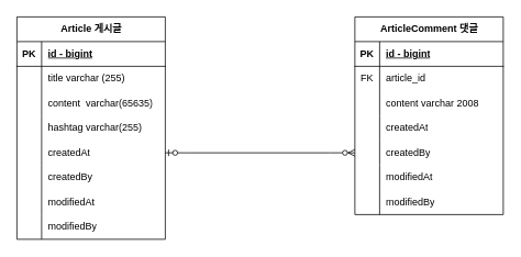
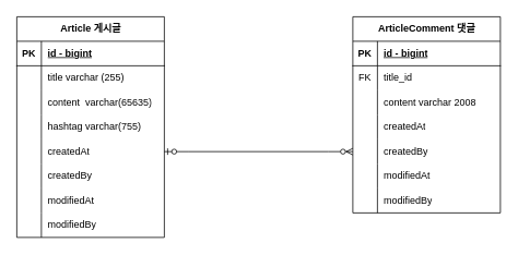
  <mxCell id="0" />
  <mxCell id="1" parent="0" />
  <mxCell id="2" value="ArticleComment 댓글" style="shape=table;startSize=30;container=1;collapsible=1;childLayout=tableLayout;fixedRows=1;rowLines=0;fontStyle=1;align=center;resizeLast=1;html=1;" vertex="1" parent="1"><mxGeometry x="430" y="20" width="180" height="240.0" as="geometry" /></mxCell>
  <mxCell id="3" value="" style="shape=tableRow;horizontal=0;startSize=0;swimlaneHead=0;swimlaneBody=0;fillColor=none;collapsible=0;dropTarget=0;points=[[0,0.5],[1,0.5]];portConstraint=eastwest;top=0;left=0;right=0;bottom=1;" vertex="1" parent="2"><mxGeometry y="30" width="180" height="30" as="geometry" /></mxCell>
  <mxCell id="4" value="PK" style="shape=partialRectangle;connectable=0;fillColor=none;top=0;left=0;bottom=0;right=0;fontStyle=1;overflow=hidden;whiteSpace=wrap;html=1;" vertex="1" parent="3"><mxGeometry width="30" height="30" as="geometry"><mxRectangle width="30" height="30" as="alternateBounds" /></mxGeometry></mxCell>
  <mxCell id="5" value="id - bigint" style="shape=partialRectangle;connectable=0;fillColor=none;top=0;left=0;bottom=0;right=0;align=left;spacingLeft=6;fontStyle=5;overflow=hidden;whiteSpace=wrap;html=1;" vertex="1" parent="3"><mxGeometry x="30" width="150" height="30" as="geometry"><mxRectangle width="150" height="30" as="alternateBounds" /></mxGeometry></mxCell>
  <mxCell id="6" value="" style="shape=tableRow;horizontal=0;startSize=0;swimlaneHead=0;swimlaneBody=0;fillColor=none;collapsible=0;dropTarget=0;points=[[0,0.5],[1,0.5]];portConstraint=eastwest;top=0;left=0;right=0;bottom=0;" vertex="1" parent="2"><mxGeometry y="60" width="180" height="30" as="geometry" /></mxCell>
  <mxCell id="7" value="FK" style="shape=partialRectangle;connectable=0;fillColor=none;top=0;left=0;bottom=0;right=0;editable=1;overflow=hidden;whiteSpace=wrap;html=1;" vertex="1" parent="6"><mxGeometry width="30" height="30" as="geometry"><mxRectangle width="30" height="30" as="alternateBounds" /></mxGeometry></mxCell>
- <mxCell id="8" value="article_id" style="shape=partialRectangle;connectable=0;fillColor=none;top=0;left=0;bottom=0;right=0;align=left;spacingLeft=6;overflow=hidden;whiteSpace=wrap;html=1;" vertex="1" parent="6"><mxGeometry x="30" width="150" height="30" as="geometry"><mxRectangle width="150" height="30" as="alternateBounds" /></mxGeometry></mxCell>
+ <mxCell id="8" value="title_id" style="shape=partialRectangle;connectable=0;fillColor=none;top=0;left=0;bottom=0;right=0;align=left;spacingLeft=6;overflow=hidden;whiteSpace=wrap;html=1;" vertex="1" parent="6"><mxGeometry x="30" width="150" height="30" as="geometry"><mxRectangle width="150" height="30" as="alternateBounds" /></mxGeometry></mxCell>
  <mxCell id="9" value="" style="shape=tableRow;horizontal=0;startSize=0;swimlaneHead=0;swimlaneBody=0;fillColor=none;collapsible=0;dropTarget=0;points=[[0,0.5],[1,0.5]];portConstraint=eastwest;top=0;left=0;right=0;bottom=0;" vertex="1" parent="2"><mxGeometry y="90" width="180" height="30" as="geometry" /></mxCell>
  <mxCell id="10" value="" style="shape=partialRectangle;connectable=0;fillColor=none;top=0;left=0;bottom=0;right=0;editable=1;overflow=hidden;whiteSpace=wrap;html=1;" vertex="1" parent="9"><mxGeometry width="30" height="30" as="geometry"><mxRectangle width="30" height="30" as="alternateBounds" /></mxGeometry></mxCell>
  <mxCell id="11" value="content varchar 2008" style="shape=partialRectangle;connectable=0;fillColor=none;top=0;left=0;bottom=0;right=0;align=left;spacingLeft=6;overflow=hidden;whiteSpace=wrap;html=1;" vertex="1" parent="9"><mxGeometry x="30" width="150" height="30" as="geometry"><mxRectangle width="150" height="30" as="alternateBounds" /></mxGeometry></mxCell>
  <mxCell id="12" value="" style="shape=tableRow;horizontal=0;startSize=0;swimlaneHead=0;swimlaneBody=0;fillColor=none;collapsible=0;dropTarget=0;points=[[0,0.5],[1,0.5]];portConstraint=eastwest;top=0;left=0;right=0;bottom=0;" vertex="1" parent="2"><mxGeometry y="120" width="180" height="30" as="geometry" /></mxCell>
  <mxCell id="13" value="" style="shape=partialRectangle;connectable=0;fillColor=none;top=0;left=0;bottom=0;right=0;editable=1;overflow=hidden;whiteSpace=wrap;html=1;" vertex="1" parent="12"><mxGeometry width="30" height="30" as="geometry"><mxRectangle width="30" height="30" as="alternateBounds" /></mxGeometry></mxCell>
  <mxCell id="14" value="createdAt" style="shape=partialRectangle;connectable=0;fillColor=none;top=0;left=0;bottom=0;right=0;align=left;spacingLeft=6;overflow=hidden;whiteSpace=wrap;html=1;" vertex="1" parent="12"><mxGeometry x="30" width="150" height="30" as="geometry"><mxRectangle width="150" height="30" as="alternateBounds" /></mxGeometry></mxCell>
  <mxCell id="15" value="" style="shape=tableRow;horizontal=0;startSize=0;swimlaneHead=0;swimlaneBody=0;fillColor=none;collapsible=0;dropTarget=0;points=[[0,0.5],[1,0.5]];portConstraint=eastwest;top=0;left=0;right=0;bottom=0;" vertex="1" parent="2"><mxGeometry y="150" width="180" height="30" as="geometry" /></mxCell>
  <mxCell id="16" value="" style="shape=partialRectangle;connectable=0;fillColor=none;top=0;left=0;bottom=0;right=0;editable=1;overflow=hidden;whiteSpace=wrap;html=1;" vertex="1" parent="15"><mxGeometry width="30" height="30" as="geometry"><mxRectangle width="30" height="30" as="alternateBounds" /></mxGeometry></mxCell>
  <mxCell id="17" value="createdBy" style="shape=partialRectangle;connectable=0;fillColor=none;top=0;left=0;bottom=0;right=0;align=left;spacingLeft=6;overflow=hidden;whiteSpace=wrap;html=1;" vertex="1" parent="15"><mxGeometry x="30" width="150" height="30" as="geometry"><mxRectangle width="150" height="30" as="alternateBounds" /></mxGeometry></mxCell>
  <mxCell id="18" value="" style="shape=tableRow;horizontal=0;startSize=0;swimlaneHead=0;swimlaneBody=0;fillColor=none;collapsible=0;dropTarget=0;points=[[0,0.5],[1,0.5]];portConstraint=eastwest;top=0;left=0;right=0;bottom=0;" vertex="1" parent="2"><mxGeometry y="180" width="180" height="30" as="geometry" /></mxCell>
  <mxCell id="19" value="" style="shape=partialRectangle;connectable=0;fillColor=none;top=0;left=0;bottom=0;right=0;editable=1;overflow=hidden;whiteSpace=wrap;html=1;" vertex="1" parent="18"><mxGeometry width="30" height="30" as="geometry"><mxRectangle width="30" height="30" as="alternateBounds" /></mxGeometry></mxCell>
  <mxCell id="20" value="modifiedAt" style="shape=partialRectangle;connectable=0;fillColor=none;top=0;left=0;bottom=0;right=0;align=left;spacingLeft=6;overflow=hidden;whiteSpace=wrap;html=1;" vertex="1" parent="18"><mxGeometry x="30" width="150" height="30" as="geometry"><mxRectangle width="150" height="30" as="alternateBounds" /></mxGeometry></mxCell>
  <mxCell id="21" value="" style="shape=tableRow;horizontal=0;startSize=0;swimlaneHead=0;swimlaneBody=0;fillColor=none;collapsible=0;dropTarget=0;points=[[0,0.5],[1,0.5]];portConstraint=eastwest;top=0;left=0;right=0;bottom=0;" vertex="1" parent="2"><mxGeometry y="210" width="180" height="30" as="geometry" /></mxCell>
  <mxCell id="22" value="" style="shape=partialRectangle;connectable=0;fillColor=none;top=0;left=0;bottom=0;right=0;editable=1;overflow=hidden;whiteSpace=wrap;html=1;" vertex="1" parent="21"><mxGeometry width="30" height="30" as="geometry"><mxRectangle width="30" height="30" as="alternateBounds" /></mxGeometry></mxCell>
  <mxCell id="23" value="modifiedBy" style="shape=partialRectangle;connectable=0;fillColor=none;top=0;left=0;bottom=0;right=0;align=left;spacingLeft=6;overflow=hidden;whiteSpace=wrap;html=1;" vertex="1" parent="21"><mxGeometry x="30" width="150" height="30" as="geometry"><mxRectangle width="150" height="30" as="alternateBounds" /></mxGeometry></mxCell>
  <mxCell id="24" value="Article 게시글" style="shape=table;startSize=30;container=1;collapsible=1;childLayout=tableLayout;fixedRows=1;rowLines=0;fontStyle=1;align=center;resizeLast=1;html=1;" vertex="1" parent="1"><mxGeometry x="20" y="20" width="180" height="270" as="geometry" /></mxCell>
  <mxCell id="25" value="" style="shape=tableRow;horizontal=0;startSize=0;swimlaneHead=0;swimlaneBody=0;fillColor=none;collapsible=0;dropTarget=0;points=[[0,0.5],[1,0.5]];portConstraint=eastwest;top=0;left=0;right=0;bottom=1;" vertex="1" parent="24"><mxGeometry y="30" width="180" height="30" as="geometry" /></mxCell>
  <mxCell id="26" value="PK" style="shape=partialRectangle;connectable=0;fillColor=none;top=0;left=0;bottom=0;right=0;fontStyle=1;overflow=hidden;whiteSpace=wrap;html=1;" vertex="1" parent="25"><mxGeometry width="30" height="30" as="geometry"><mxRectangle width="30" height="30" as="alternateBounds" /></mxGeometry></mxCell>
  <mxCell id="27" value="id - bigint" style="shape=partialRectangle;connectable=0;fillColor=none;top=0;left=0;bottom=0;right=0;align=left;spacingLeft=6;fontStyle=5;overflow=hidden;whiteSpace=wrap;html=1;" vertex="1" parent="25"><mxGeometry x="30" width="150" height="30" as="geometry"><mxRectangle width="150" height="30" as="alternateBounds" /></mxGeometry></mxCell>
  <mxCell id="28" value="" style="shape=tableRow;horizontal=0;startSize=0;swimlaneHead=0;swimlaneBody=0;fillColor=none;collapsible=0;dropTarget=0;points=[[0,0.5],[1,0.5]];portConstraint=eastwest;top=0;left=0;right=0;bottom=0;" vertex="1" parent="24"><mxGeometry y="60" width="180" height="30" as="geometry" /></mxCell>
  <mxCell id="29" value="" style="shape=partialRectangle;connectable=0;fillColor=none;top=0;left=0;bottom=0;right=0;editable=1;overflow=hidden;whiteSpace=wrap;html=1;" vertex="1" parent="28"><mxGeometry width="30" height="30" as="geometry"><mxRectangle width="30" height="30" as="alternateBounds" /></mxGeometry></mxCell>
  <mxCell id="30" value="title varchar (255)" style="shape=partialRectangle;connectable=0;fillColor=none;top=0;left=0;bottom=0;right=0;align=left;spacingLeft=6;overflow=hidden;whiteSpace=wrap;html=1;" vertex="1" parent="28"><mxGeometry x="30" width="150" height="30" as="geometry"><mxRectangle width="150" height="30" as="alternateBounds" /></mxGeometry></mxCell>
  <mxCell id="31" value="" style="shape=tableRow;horizontal=0;startSize=0;swimlaneHead=0;swimlaneBody=0;fillColor=none;collapsible=0;dropTarget=0;points=[[0,0.5],[1,0.5]];portConstraint=eastwest;top=0;left=0;right=0;bottom=0;" vertex="1" parent="24"><mxGeometry y="90" width="180" height="30" as="geometry" /></mxCell>
  <mxCell id="32" value="" style="shape=partialRectangle;connectable=0;fillColor=none;top=0;left=0;bottom=0;right=0;editable=1;overflow=hidden;whiteSpace=wrap;html=1;" vertex="1" parent="31"><mxGeometry width="30" height="30" as="geometry"><mxRectangle width="30" height="30" as="alternateBounds" /></mxGeometry></mxCell>
  <mxCell id="33" value="content&amp;nbsp; varchar(65635)" style="shape=partialRectangle;connectable=0;fillColor=none;top=0;left=0;bottom=0;right=0;align=left;spacingLeft=6;overflow=hidden;whiteSpace=wrap;html=1;" vertex="1" parent="31"><mxGeometry x="30" width="150" height="30" as="geometry"><mxRectangle width="150" height="30" as="alternateBounds" /></mxGeometry></mxCell>
  <mxCell id="34" value="" style="shape=tableRow;horizontal=0;startSize=0;swimlaneHead=0;swimlaneBody=0;fillColor=none;collapsible=0;dropTarget=0;points=[[0,0.5],[1,0.5]];portConstraint=eastwest;top=0;left=0;right=0;bottom=0;" vertex="1" parent="24"><mxGeometry y="120" width="180" height="30" as="geometry" /></mxCell>
  <mxCell id="35" value="" style="shape=partialRectangle;connectable=0;fillColor=none;top=0;left=0;bottom=0;right=0;editable=1;overflow=hidden;whiteSpace=wrap;html=1;" vertex="1" parent="34"><mxGeometry width="30" height="30" as="geometry"><mxRectangle width="30" height="30" as="alternateBounds" /></mxGeometry></mxCell>
- <mxCell id="36" value="hashtag varchar(255)" style="shape=partialRectangle;connectable=0;fillColor=none;top=0;left=0;bottom=0;right=0;align=left;spacingLeft=6;overflow=hidden;whiteSpace=wrap;html=1;" vertex="1" parent="34"><mxGeometry x="30" width="150" height="30" as="geometry"><mxRectangle width="150" height="30" as="alternateBounds" /></mxGeometry></mxCell>
+ <mxCell id="36" value="hashtag varchar(755)" style="shape=partialRectangle;connectable=0;fillColor=none;top=0;left=0;bottom=0;right=0;align=left;spacingLeft=6;overflow=hidden;whiteSpace=wrap;html=1;" vertex="1" parent="34"><mxGeometry x="30" width="150" height="30" as="geometry"><mxRectangle width="150" height="30" as="alternateBounds" /></mxGeometry></mxCell>
  <mxCell id="37" value="" style="shape=tableRow;horizontal=0;startSize=0;swimlaneHead=0;swimlaneBody=0;fillColor=none;collapsible=0;dropTarget=0;points=[[0,0.5],[1,0.5]];portConstraint=eastwest;top=0;left=0;right=0;bottom=0;" vertex="1" parent="24"><mxGeometry y="150" width="180" height="30" as="geometry" /></mxCell>
  <mxCell id="38" value="" style="shape=partialRectangle;connectable=0;fillColor=none;top=0;left=0;bottom=0;right=0;editable=1;overflow=hidden;whiteSpace=wrap;html=1;" vertex="1" parent="37"><mxGeometry width="30" height="30" as="geometry"><mxRectangle width="30" height="30" as="alternateBounds" /></mxGeometry></mxCell>
  <mxCell id="39" value="createdAt" style="shape=partialRectangle;connectable=0;fillColor=none;top=0;left=0;bottom=0;right=0;align=left;spacingLeft=6;overflow=hidden;whiteSpace=wrap;html=1;" vertex="1" parent="37"><mxGeometry x="30" width="150" height="30" as="geometry"><mxRectangle width="150" height="30" as="alternateBounds" /></mxGeometry></mxCell>
  <mxCell id="40" value="" style="shape=tableRow;horizontal=0;startSize=0;swimlaneHead=0;swimlaneBody=0;fillColor=none;collapsible=0;dropTarget=0;points=[[0,0.5],[1,0.5]];portConstraint=eastwest;top=0;left=0;right=0;bottom=0;" vertex="1" parent="24"><mxGeometry y="180" width="180" height="30" as="geometry" /></mxCell>
  <mxCell id="41" value="" style="shape=partialRectangle;connectable=0;fillColor=none;top=0;left=0;bottom=0;right=0;editable=1;overflow=hidden;whiteSpace=wrap;html=1;" vertex="1" parent="40"><mxGeometry width="30" height="30" as="geometry"><mxRectangle width="30" height="30" as="alternateBounds" /></mxGeometry></mxCell>
  <mxCell id="42" value="createdBy" style="shape=partialRectangle;connectable=0;fillColor=none;top=0;left=0;bottom=0;right=0;align=left;spacingLeft=6;overflow=hidden;whiteSpace=wrap;html=1;" vertex="1" parent="40"><mxGeometry x="30" width="150" height="30" as="geometry"><mxRectangle width="150" height="30" as="alternateBounds" /></mxGeometry></mxCell>
  <mxCell id="43" value="" style="shape=tableRow;horizontal=0;startSize=0;swimlaneHead=0;swimlaneBody=0;fillColor=none;collapsible=0;dropTarget=0;points=[[0,0.5],[1,0.5]];portConstraint=eastwest;top=0;left=0;right=0;bottom=0;" vertex="1" parent="24"><mxGeometry y="210" width="180" height="30" as="geometry" /></mxCell>
  <mxCell id="44" value="" style="shape=partialRectangle;connectable=0;fillColor=none;top=0;left=0;bottom=0;right=0;editable=1;overflow=hidden;whiteSpace=wrap;html=1;" vertex="1" parent="43"><mxGeometry width="30" height="30" as="geometry"><mxRectangle width="30" height="30" as="alternateBounds" /></mxGeometry></mxCell>
  <mxCell id="45" value="modifiedAt" style="shape=partialRectangle;connectable=0;fillColor=none;top=0;left=0;bottom=0;right=0;align=left;spacingLeft=6;overflow=hidden;whiteSpace=wrap;html=1;" vertex="1" parent="43"><mxGeometry x="30" width="150" height="30" as="geometry"><mxRectangle width="150" height="30" as="alternateBounds" /></mxGeometry></mxCell>
  <mxCell id="46" value="" style="shape=tableRow;horizontal=0;startSize=0;swimlaneHead=0;swimlaneBody=0;fillColor=none;collapsible=0;dropTarget=0;points=[[0,0.5],[1,0.5]];portConstraint=eastwest;top=0;left=0;right=0;bottom=0;" vertex="1" parent="24"><mxGeometry y="240" width="180" height="30" as="geometry" /></mxCell>
  <mxCell id="47" value="" style="shape=partialRectangle;connectable=0;fillColor=none;top=0;left=0;bottom=0;right=0;editable=1;overflow=hidden;whiteSpace=wrap;html=1;" vertex="1" parent="46"><mxGeometry width="30" height="30" as="geometry"><mxRectangle width="30" height="30" as="alternateBounds" /></mxGeometry></mxCell>
  <mxCell id="48" value="modifiedBy" style="shape=partialRectangle;connectable=0;fillColor=none;top=0;left=0;bottom=0;right=0;align=left;spacingLeft=6;overflow=hidden;whiteSpace=wrap;html=1;" vertex="1" parent="46"><mxGeometry x="30" width="150" height="30" as="geometry"><mxRectangle width="150" height="30" as="alternateBounds" /></mxGeometry></mxCell>
  <mxCell id="49" value="" style="edgeStyle=entityRelationEdgeStyle;fontSize=12;html=1;endArrow=ERzeroToMany;startArrow=ERzeroToOne;rounded=0;exitX=1;exitY=0.5;exitDx=0;exitDy=0;entryX=0;entryY=0.5;entryDx=0;entryDy=0;" edge="1" parent="1" source="37" target="15"><mxGeometry width="100" height="100" relative="1" as="geometry"><mxPoint x="290" y="110" as="sourcePoint" /><mxPoint x="390" y="10" as="targetPoint" /></mxGeometry></mxCell>
